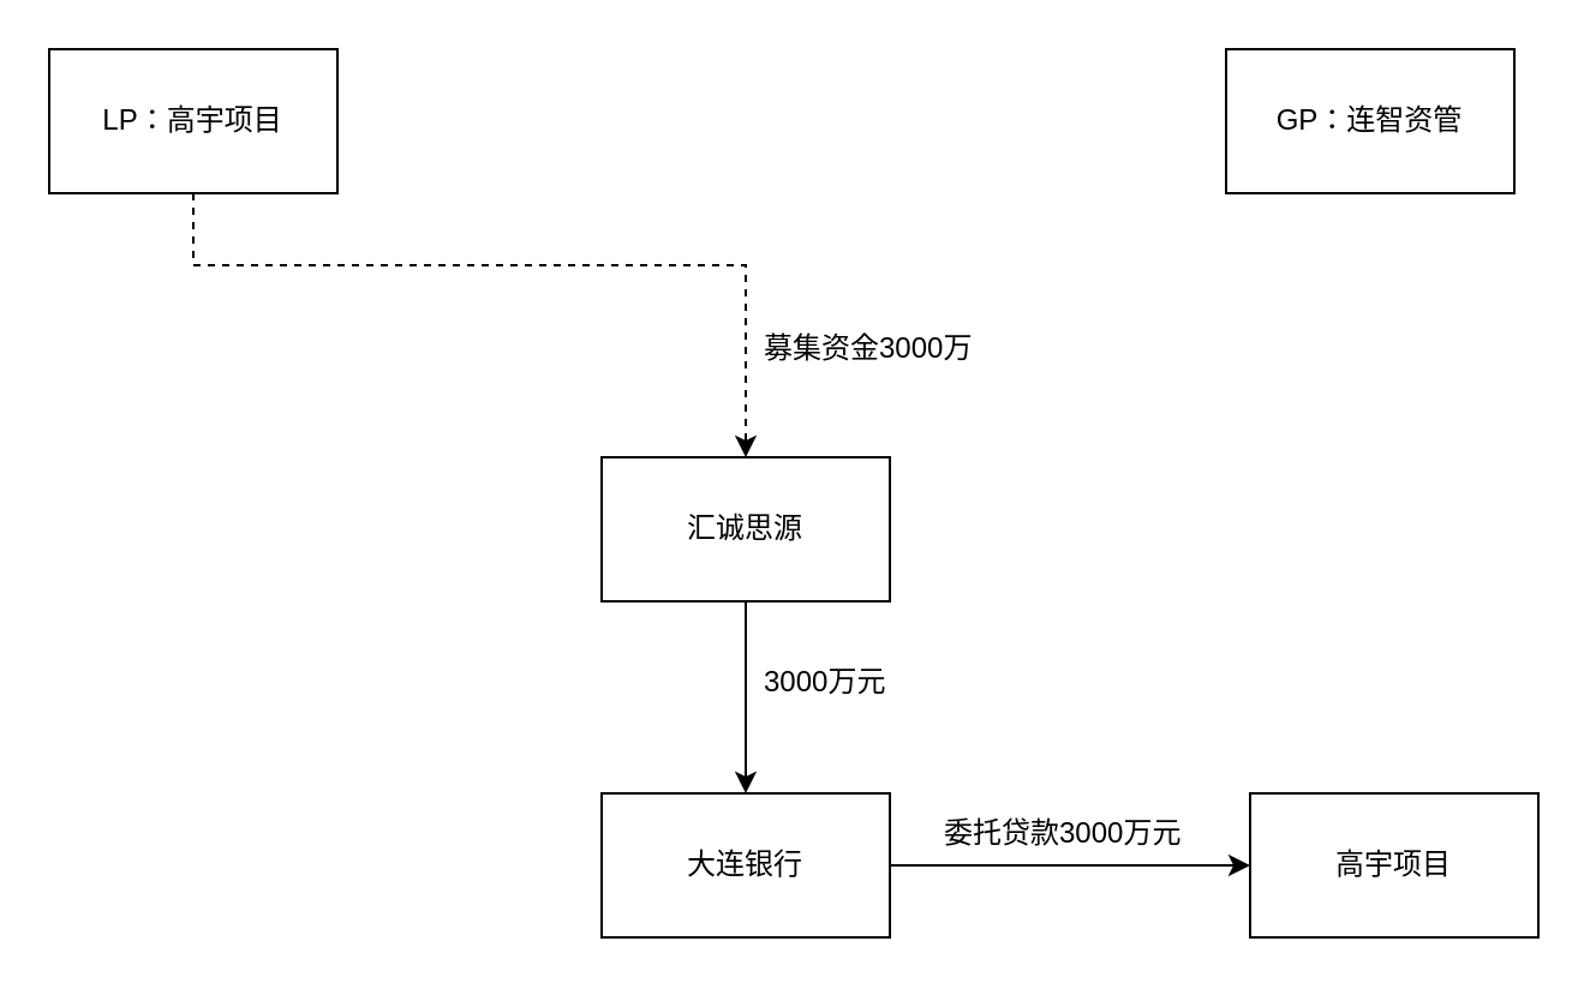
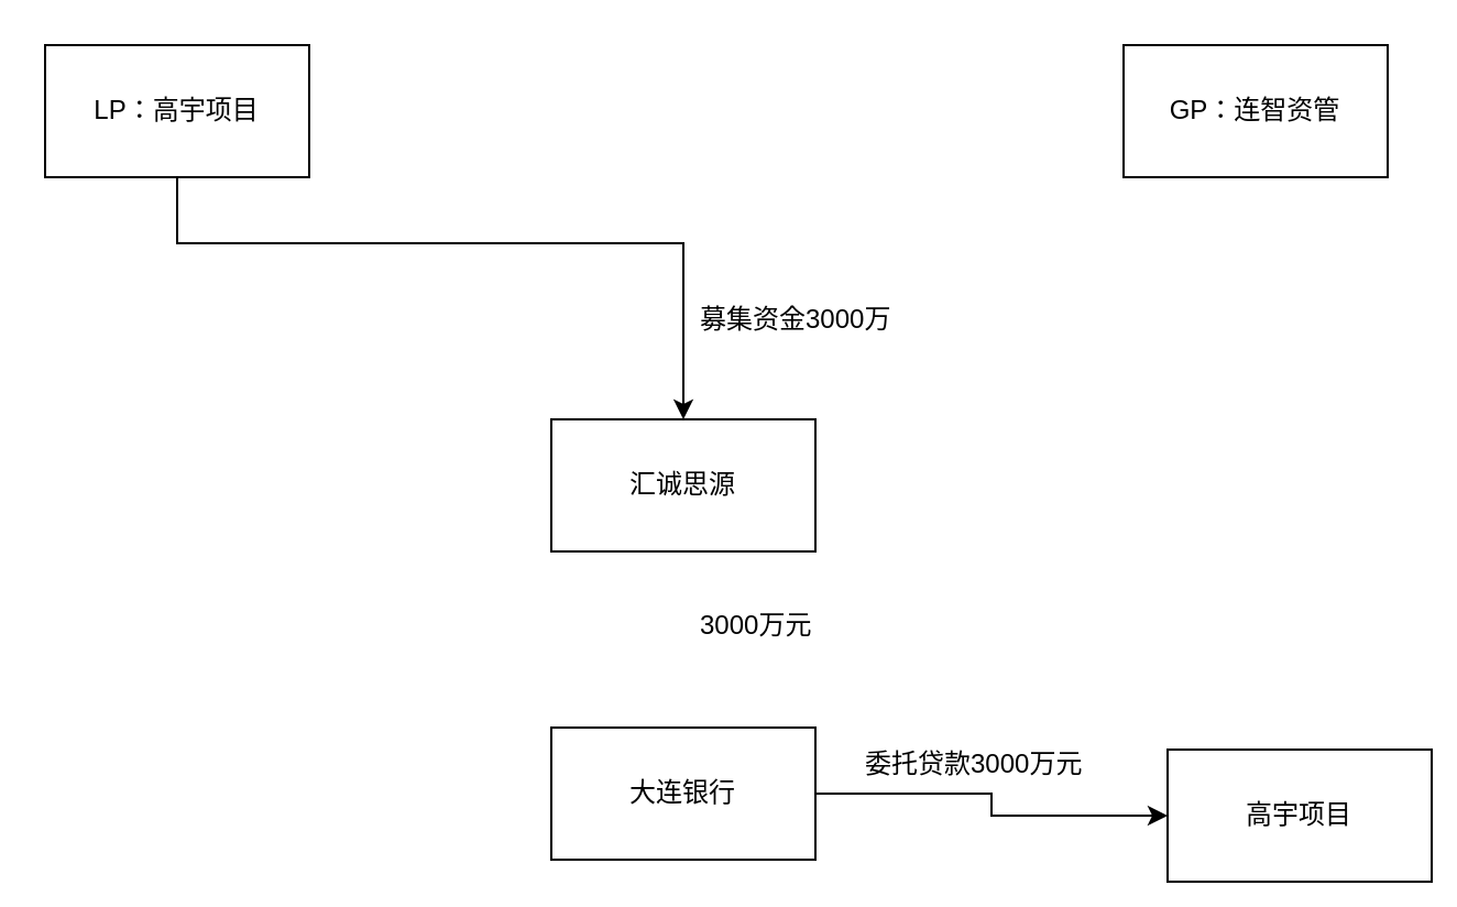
  <mxCell id="0" />
  <mxCell id="1" parent="0" />
- <mxCell id="2" value="" style="edgeStyle=orthogonalEdgeStyle;rounded=0;orthogonalLoop=1;jettySize=auto;html=1;dashed=1;" parent="1" source="3" target="6" edge="1"><mxGeometry relative="1" as="geometry"><Array as="points"><mxPoint x="80" y="110" /><mxPoint x="310" y="110" /></Array></mxGeometry></mxCell>
+ <mxCell id="2" value="" style="edgeStyle=orthogonalEdgeStyle;rounded=0;orthogonalLoop=1;jettySize=auto;html=1;" parent="1" source="3" target="6" edge="1"><mxGeometry relative="1" as="geometry"><Array as="points"><mxPoint x="80" y="110" /><mxPoint x="310" y="110" /></Array></mxGeometry></mxCell>
  <mxCell id="3" value="LP：高宇项目" style="rounded=0;whiteSpace=wrap;html=1;" parent="1" vertex="1"><mxGeometry x="20" y="20" width="120" height="60" as="geometry" /></mxCell>
  <mxCell id="4" value="GP：连智资管" style="rounded=0;whiteSpace=wrap;html=1;" parent="1" vertex="1"><mxGeometry x="510" y="20" width="120" height="60" as="geometry" /></mxCell>
- <mxCell id="5" value="" style="edgeStyle=orthogonalEdgeStyle;rounded=0;orthogonalLoop=1;jettySize=auto;html=1;" parent="1" source="6" target="8" edge="1"><mxGeometry relative="1" as="geometry" /></mxCell>
  <mxCell id="6" value="汇诚思源" style="rounded=0;whiteSpace=wrap;html=1;" parent="1" vertex="1"><mxGeometry x="250" y="190" width="120" height="60" as="geometry" /></mxCell>
  <mxCell id="7" value="" style="edgeStyle=orthogonalEdgeStyle;rounded=0;orthogonalLoop=1;jettySize=auto;html=1;" parent="1" source="8" target="9" edge="1"><mxGeometry relative="1" as="geometry" /></mxCell>
  <mxCell id="8" value="大连银行" style="rounded=0;whiteSpace=wrap;html=1;" parent="1" vertex="1"><mxGeometry x="250" y="330" width="120" height="60" as="geometry" /></mxCell>
- <mxCell id="9" value="高宇项目" style="rounded=0;whiteSpace=wrap;html=1;" parent="1" vertex="1"><mxGeometry x="520" y="330" width="120" height="60" as="geometry" /></mxCell>
+ <mxCell id="9" value="高宇项目" style="rounded=0;whiteSpace=wrap;html=1;" parent="1" vertex="1"><mxGeometry x="530" y="340" width="120" height="60" as="geometry" /></mxCell>
  <mxCell id="10" value="募集资金3000万" style="text;html=1;resizable=0;points=[];autosize=1;align=left;verticalAlign=top;spacingTop=-4;" parent="1" vertex="1"><mxGeometry x="316" y="135" width="100" height="20" as="geometry" /></mxCell>
  <mxCell id="11" value="3000万元" style="text;html=1;resizable=0;points=[];autosize=1;align=left;verticalAlign=top;spacingTop=-4;" parent="1" vertex="1"><mxGeometry x="316" y="274" width="70" height="20" as="geometry" /></mxCell>
  <mxCell id="12" value="委托贷款3000万元" style="text;html=1;resizable=0;points=[];autosize=1;align=left;verticalAlign=top;spacingTop=-4;" parent="1" vertex="1"><mxGeometry x="391" y="337" width="120" height="20" as="geometry" /></mxCell>
